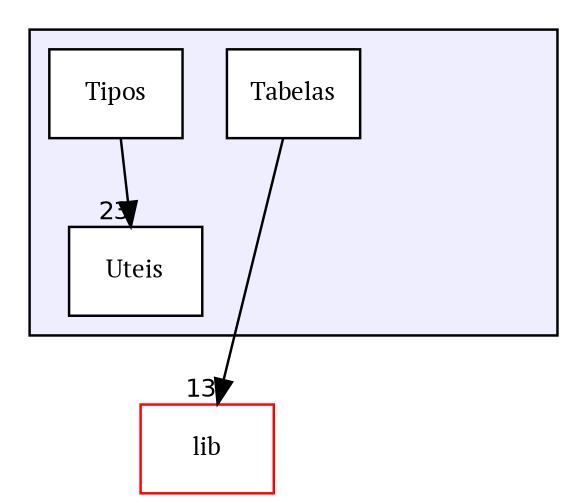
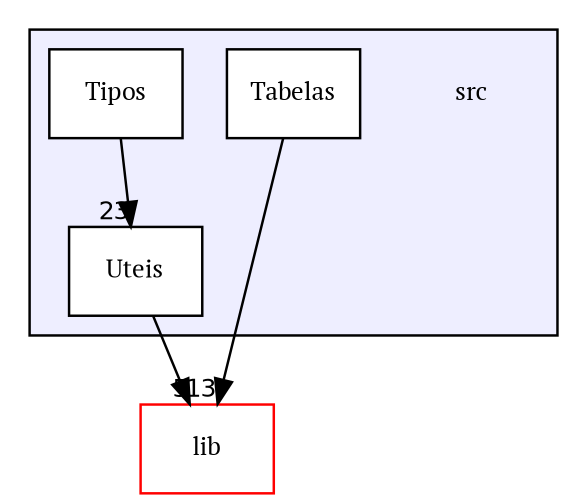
  digraph {
    compound=true
    fontname="PT Serif"
    node [fontname="PT Serif" fontsize=10 shape=box color=black fillcolor=white style=filled]
    edge [fontname="PT Serif" labeldistance=1.5 labelfontname=Helvetica labelfontsize=10]
+   n1 [label=src shape=plaintext color="" fillcolor="" style=""]
    n2 [label=Tabelas]
    n3 [label=Tipos]
    n4 [label=Uteis]
    n5 [color=red label=lib]
    subgraph cluster_1 {
      bgcolor="#eeeeff"
      pencolor=black
+     n1
      n2
      n3
      n4
    }
    n2 -> n5 [headlabel=13]
    n3 -> n4 [headlabel=23]
+   n4 -> n5 [headlabel=5]
  }
